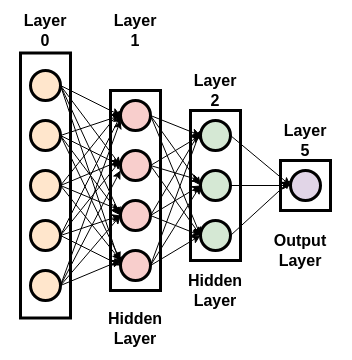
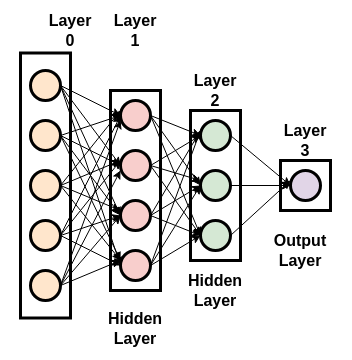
  <mxCell id="0" />
  <mxCell id="1" parent="0" />
  <mxCell id="2" value="" style="rounded=0;whiteSpace=wrap;html=1;strokeColor=#000000;strokeWidth=3;" parent="1" vertex="1"><mxGeometry x="280" y="160" width="50" height="50" as="geometry" /></mxCell>
  <mxCell id="3" value="" style="rounded=0;whiteSpace=wrap;html=1;strokeColor=#000000;strokeWidth=3;" parent="1" vertex="1"><mxGeometry x="190" y="110" width="50" height="150" as="geometry" /></mxCell>
  <mxCell id="4" value="" style="rounded=0;whiteSpace=wrap;html=1;strokeColor=#000000;strokeWidth=3;" parent="1" vertex="1"><mxGeometry x="110" y="90" width="50" height="200" as="geometry" /></mxCell>
  <mxCell id="5" value="" style="rounded=0;whiteSpace=wrap;html=1;strokeColor=#000000;strokeWidth=3;" parent="1" vertex="1"><mxGeometry x="20" y="52.5" width="50" height="265" as="geometry" /></mxCell>
  <mxCell id="6" style="edgeStyle=none;rounded=0;orthogonalLoop=1;jettySize=auto;html=1;exitX=1;exitY=0.5;exitDx=0;exitDy=0;entryX=0;entryY=0.5;entryDx=0;entryDy=0;" parent="1" source="10" target="34" edge="1"><mxGeometry relative="1" as="geometry" /></mxCell>
  <mxCell id="7" style="edgeStyle=none;rounded=0;orthogonalLoop=1;jettySize=auto;html=1;exitX=1;exitY=0.5;exitDx=0;exitDy=0;entryX=0;entryY=0.5;entryDx=0;entryDy=0;" parent="1" source="10" target="38" edge="1"><mxGeometry relative="1" as="geometry" /></mxCell>
  <mxCell id="8" style="edgeStyle=none;rounded=0;orthogonalLoop=1;jettySize=auto;html=1;exitX=1;exitY=0.5;exitDx=0;exitDy=0;entryX=0;entryY=0.5;entryDx=0;entryDy=0;" parent="1" source="10" target="42" edge="1"><mxGeometry relative="1" as="geometry" /></mxCell>
  <mxCell id="9" style="edgeStyle=none;rounded=0;orthogonalLoop=1;jettySize=auto;html=1;exitX=1;exitY=0.5;exitDx=0;exitDy=0;entryX=0;entryY=0.5;entryDx=0;entryDy=0;" parent="1" source="10" target="46" edge="1"><mxGeometry relative="1" as="geometry" /></mxCell>
  <mxCell id="10" value="" style="ellipse;whiteSpace=wrap;html=1;aspect=fixed;strokeWidth=3;fillColor=#ffe6cc;" parent="1" vertex="1"><mxGeometry x="30" y="70" width="30" height="30" as="geometry" /></mxCell>
  <mxCell id="11" style="edgeStyle=none;rounded=0;orthogonalLoop=1;jettySize=auto;html=1;exitX=1;exitY=0.5;exitDx=0;exitDy=0;" parent="1" source="15" edge="1"><mxGeometry relative="1" as="geometry"><mxPoint x="120" y="120" as="targetPoint" /></mxGeometry></mxCell>
  <mxCell id="12" style="edgeStyle=none;rounded=0;orthogonalLoop=1;jettySize=auto;html=1;exitX=1;exitY=0.5;exitDx=0;exitDy=0;" parent="1" source="15" edge="1"><mxGeometry relative="1" as="geometry"><mxPoint x="120" y="170" as="targetPoint" /></mxGeometry></mxCell>
  <mxCell id="13" style="edgeStyle=none;rounded=0;orthogonalLoop=1;jettySize=auto;html=1;exitX=1;exitY=0.5;exitDx=0;exitDy=0;entryX=0;entryY=0.5;entryDx=0;entryDy=0;" parent="1" source="15" target="42" edge="1"><mxGeometry relative="1" as="geometry" /></mxCell>
  <mxCell id="14" style="edgeStyle=none;rounded=0;orthogonalLoop=1;jettySize=auto;html=1;exitX=1;exitY=0.5;exitDx=0;exitDy=0;" parent="1" source="15" edge="1"><mxGeometry relative="1" as="geometry"><mxPoint x="120" y="260" as="targetPoint" /></mxGeometry></mxCell>
  <mxCell id="15" value="" style="ellipse;whiteSpace=wrap;html=1;aspect=fixed;strokeWidth=3;fillColor=#ffe6cc;" parent="1" vertex="1"><mxGeometry x="30" y="270" width="30" height="30" as="geometry" /></mxCell>
  <mxCell id="16" style="edgeStyle=none;rounded=0;orthogonalLoop=1;jettySize=auto;html=1;exitX=1;exitY=0.5;exitDx=0;exitDy=0;entryX=0;entryY=0.5;entryDx=0;entryDy=0;" parent="1" source="20" target="34" edge="1"><mxGeometry relative="1" as="geometry" /></mxCell>
  <mxCell id="17" style="edgeStyle=none;rounded=0;orthogonalLoop=1;jettySize=auto;html=1;exitX=1;exitY=0.5;exitDx=0;exitDy=0;" parent="1" source="20" edge="1"><mxGeometry relative="1" as="geometry"><mxPoint x="120" y="160" as="targetPoint" /></mxGeometry></mxCell>
  <mxCell id="18" style="edgeStyle=none;rounded=0;orthogonalLoop=1;jettySize=auto;html=1;exitX=1;exitY=0.5;exitDx=0;exitDy=0;entryX=0;entryY=0.5;entryDx=0;entryDy=0;" parent="1" source="20" target="42" edge="1"><mxGeometry relative="1" as="geometry" /></mxCell>
  <mxCell id="19" style="edgeStyle=none;rounded=0;orthogonalLoop=1;jettySize=auto;html=1;exitX=1;exitY=0.5;exitDx=0;exitDy=0;entryX=0;entryY=0.5;entryDx=0;entryDy=0;" parent="1" source="20" target="46" edge="1"><mxGeometry relative="1" as="geometry" /></mxCell>
  <mxCell id="20" value="" style="ellipse;whiteSpace=wrap;html=1;aspect=fixed;strokeWidth=3;fillColor=#ffe6cc;" parent="1" vertex="1"><mxGeometry x="30" y="220" width="30" height="30" as="geometry" /></mxCell>
  <mxCell id="21" style="edgeStyle=none;rounded=0;orthogonalLoop=1;jettySize=auto;html=1;exitX=1;exitY=0.5;exitDx=0;exitDy=0;" parent="1" source="25" edge="1"><mxGeometry relative="1" as="geometry"><mxPoint x="120" y="110" as="targetPoint" /></mxGeometry></mxCell>
  <mxCell id="22" style="edgeStyle=none;rounded=0;orthogonalLoop=1;jettySize=auto;html=1;exitX=1;exitY=0.5;exitDx=0;exitDy=0;" parent="1" source="25" edge="1"><mxGeometry relative="1" as="geometry"><mxPoint x="120" y="160" as="targetPoint" /></mxGeometry></mxCell>
  <mxCell id="23" style="edgeStyle=none;rounded=0;orthogonalLoop=1;jettySize=auto;html=1;exitX=1;exitY=0.5;exitDx=0;exitDy=0;" parent="1" source="25" edge="1"><mxGeometry relative="1" as="geometry"><mxPoint x="120" y="210" as="targetPoint" /></mxGeometry></mxCell>
  <mxCell id="24" style="edgeStyle=none;rounded=0;orthogonalLoop=1;jettySize=auto;html=1;exitX=1;exitY=0.5;exitDx=0;exitDy=0;" parent="1" source="25" edge="1"><mxGeometry relative="1" as="geometry"><mxPoint x="120" y="260" as="targetPoint" /></mxGeometry></mxCell>
  <mxCell id="25" value="" style="ellipse;whiteSpace=wrap;html=1;aspect=fixed;strokeWidth=3;fillColor=#ffe6cc;" parent="1" vertex="1"><mxGeometry x="30" y="170" width="30" height="30" as="geometry" /></mxCell>
  <mxCell id="26" style="edgeStyle=none;rounded=0;orthogonalLoop=1;jettySize=auto;html=1;exitX=1;exitY=0.5;exitDx=0;exitDy=0;entryX=0;entryY=0.5;entryDx=0;entryDy=0;" parent="1" source="30" target="34" edge="1"><mxGeometry relative="1" as="geometry" /></mxCell>
  <mxCell id="27" style="edgeStyle=none;rounded=0;orthogonalLoop=1;jettySize=auto;html=1;exitX=1;exitY=0.5;exitDx=0;exitDy=0;entryX=0;entryY=0.5;entryDx=0;entryDy=0;" parent="1" source="30" target="38" edge="1"><mxGeometry relative="1" as="geometry" /></mxCell>
  <mxCell id="28" style="edgeStyle=none;rounded=0;orthogonalLoop=1;jettySize=auto;html=1;exitX=1;exitY=0.5;exitDx=0;exitDy=0;entryX=0;entryY=0.5;entryDx=0;entryDy=0;" parent="1" source="30" target="42" edge="1"><mxGeometry relative="1" as="geometry" /></mxCell>
  <mxCell id="29" style="edgeStyle=none;rounded=0;orthogonalLoop=1;jettySize=auto;html=1;exitX=1;exitY=0.5;exitDx=0;exitDy=0;" parent="1" source="30" edge="1"><mxGeometry relative="1" as="geometry"><mxPoint x="120" y="260" as="targetPoint" /></mxGeometry></mxCell>
  <mxCell id="30" value="" style="ellipse;whiteSpace=wrap;html=1;aspect=fixed;strokeWidth=3;fillColor=#ffe6cc;" parent="1" vertex="1"><mxGeometry x="30" y="120" width="30" height="30" as="geometry" /></mxCell>
  <mxCell id="31" style="edgeStyle=none;rounded=0;orthogonalLoop=1;jettySize=auto;html=1;exitX=1;exitY=0.5;exitDx=0;exitDy=0;entryX=0;entryY=0.5;entryDx=0;entryDy=0;" parent="1" source="34" target="48" edge="1"><mxGeometry relative="1" as="geometry" /></mxCell>
  <mxCell id="32" style="edgeStyle=none;rounded=0;orthogonalLoop=1;jettySize=auto;html=1;exitX=1;exitY=0.5;exitDx=0;exitDy=0;entryX=0;entryY=0.5;entryDx=0;entryDy=0;" parent="1" source="34" target="50" edge="1"><mxGeometry relative="1" as="geometry" /></mxCell>
  <mxCell id="33" style="edgeStyle=none;rounded=0;orthogonalLoop=1;jettySize=auto;html=1;exitX=1;exitY=0.5;exitDx=0;exitDy=0;entryX=0;entryY=0.5;entryDx=0;entryDy=0;" parent="1" source="34" target="52" edge="1"><mxGeometry relative="1" as="geometry" /></mxCell>
  <mxCell id="34" value="" style="ellipse;whiteSpace=wrap;html=1;aspect=fixed;strokeWidth=3;fillColor=#f8cecc;" parent="1" vertex="1"><mxGeometry x="120" y="100" width="30" height="30" as="geometry" /></mxCell>
  <mxCell id="35" style="edgeStyle=none;rounded=0;orthogonalLoop=1;jettySize=auto;html=1;exitX=1;exitY=0.5;exitDx=0;exitDy=0;entryX=0;entryY=0.5;entryDx=0;entryDy=0;" parent="1" source="38" target="48" edge="1"><mxGeometry relative="1" as="geometry" /></mxCell>
  <mxCell id="36" style="edgeStyle=none;rounded=0;orthogonalLoop=1;jettySize=auto;html=1;exitX=1;exitY=0.5;exitDx=0;exitDy=0;" parent="1" source="38" edge="1"><mxGeometry relative="1" as="geometry"><mxPoint x="200" y="180" as="targetPoint" /></mxGeometry></mxCell>
  <mxCell id="37" style="edgeStyle=none;rounded=0;orthogonalLoop=1;jettySize=auto;html=1;exitX=1;exitY=0.5;exitDx=0;exitDy=0;entryX=0;entryY=0.5;entryDx=0;entryDy=0;" parent="1" source="38" target="52" edge="1"><mxGeometry relative="1" as="geometry" /></mxCell>
  <mxCell id="38" value="" style="ellipse;whiteSpace=wrap;html=1;aspect=fixed;strokeWidth=3;fillColor=#f8cecc;" parent="1" vertex="1"><mxGeometry x="120" y="150" width="30" height="30" as="geometry" /></mxCell>
  <mxCell id="39" style="edgeStyle=none;rounded=0;orthogonalLoop=1;jettySize=auto;html=1;exitX=1;exitY=0.5;exitDx=0;exitDy=0;" parent="1" source="42" edge="1"><mxGeometry relative="1" as="geometry"><mxPoint x="200" y="130" as="targetPoint" /></mxGeometry></mxCell>
  <mxCell id="40" style="edgeStyle=none;rounded=0;orthogonalLoop=1;jettySize=auto;html=1;exitX=1;exitY=0.5;exitDx=0;exitDy=0;entryX=0;entryY=0.5;entryDx=0;entryDy=0;" parent="1" source="42" target="50" edge="1"><mxGeometry relative="1" as="geometry" /></mxCell>
  <mxCell id="41" style="edgeStyle=none;rounded=0;orthogonalLoop=1;jettySize=auto;html=1;exitX=1;exitY=0.5;exitDx=0;exitDy=0;entryX=0;entryY=0.5;entryDx=0;entryDy=0;" parent="1" source="42" target="52" edge="1"><mxGeometry relative="1" as="geometry" /></mxCell>
  <mxCell id="42" value="" style="ellipse;whiteSpace=wrap;html=1;aspect=fixed;strokeWidth=3;fillColor=#f8cecc;" parent="1" vertex="1"><mxGeometry x="120" y="200" width="30" height="30" as="geometry" /></mxCell>
  <mxCell id="43" style="edgeStyle=none;rounded=0;orthogonalLoop=1;jettySize=auto;html=1;exitX=1;exitY=0.5;exitDx=0;exitDy=0;" parent="1" source="46" edge="1"><mxGeometry relative="1" as="geometry"><mxPoint x="200" y="130" as="targetPoint" /></mxGeometry></mxCell>
  <mxCell id="44" style="edgeStyle=none;rounded=0;orthogonalLoop=1;jettySize=auto;html=1;exitX=1;exitY=0.5;exitDx=0;exitDy=0;entryX=0;entryY=0.5;entryDx=0;entryDy=0;" parent="1" source="46" target="50" edge="1"><mxGeometry relative="1" as="geometry" /></mxCell>
  <mxCell id="45" style="edgeStyle=none;rounded=0;orthogonalLoop=1;jettySize=auto;html=1;exitX=1;exitY=0.5;exitDx=0;exitDy=0;entryX=0;entryY=0.5;entryDx=0;entryDy=0;" parent="1" source="46" target="52" edge="1"><mxGeometry relative="1" as="geometry" /></mxCell>
  <mxCell id="46" value="" style="ellipse;whiteSpace=wrap;html=1;aspect=fixed;strokeWidth=3;fillColor=#f8cecc;" parent="1" vertex="1"><mxGeometry x="120" y="250" width="30" height="30" as="geometry" /></mxCell>
  <mxCell id="47" style="edgeStyle=none;rounded=0;orthogonalLoop=1;jettySize=auto;html=1;exitX=1;exitY=0.5;exitDx=0;exitDy=0;entryX=0;entryY=0.5;entryDx=0;entryDy=0;" parent="1" source="48" target="53" edge="1"><mxGeometry relative="1" as="geometry" /></mxCell>
  <mxCell id="48" value="" style="ellipse;whiteSpace=wrap;html=1;aspect=fixed;strokeWidth=3;fillColor=#d5e8d4;" parent="1" vertex="1"><mxGeometry x="200" y="120" width="30" height="30" as="geometry" /></mxCell>
  <mxCell id="49" style="edgeStyle=none;rounded=0;orthogonalLoop=1;jettySize=auto;html=1;exitX=1;exitY=0.5;exitDx=0;exitDy=0;entryX=0;entryY=0.5;entryDx=0;entryDy=0;" parent="1" source="50" target="53" edge="1"><mxGeometry relative="1" as="geometry" /></mxCell>
  <mxCell id="50" value="" style="ellipse;whiteSpace=wrap;html=1;aspect=fixed;strokeWidth=3;fillColor=#d5e8d4;" parent="1" vertex="1"><mxGeometry x="200" y="170" width="30" height="30" as="geometry" /></mxCell>
  <mxCell id="51" style="edgeStyle=none;rounded=0;orthogonalLoop=1;jettySize=auto;html=1;exitX=1;exitY=0.5;exitDx=0;exitDy=0;" parent="1" source="52" edge="1"><mxGeometry relative="1" as="geometry"><mxPoint x="290" y="180" as="targetPoint" /></mxGeometry></mxCell>
  <mxCell id="52" value="" style="ellipse;whiteSpace=wrap;html=1;aspect=fixed;strokeWidth=3;fillColor=#d5e8d4;" parent="1" vertex="1"><mxGeometry x="200" y="220" width="30" height="30" as="geometry" /></mxCell>
  <mxCell id="53" value="" style="ellipse;whiteSpace=wrap;html=1;aspect=fixed;strokeWidth=3;fillColor=#e1d5e7;" parent="1" vertex="1"><mxGeometry x="290" y="170" width="30" height="30" as="geometry" /></mxCell>
- <mxCell id="54" value="Layer 0" style="text;html=1;strokeColor=none;fillColor=none;align=center;verticalAlign=middle;whiteSpace=wrap;rounded=0;fontSize=16;fontStyle=1" parent="1" vertex="1"><mxGeometry x="25" y="20" width="40" height="20" as="geometry" /></mxCell>
+ <mxCell id="54" value="Layer 0" style="text;html=1;strokeColor=none;fillColor=none;align=center;verticalAlign=middle;whiteSpace=wrap;rounded=0;fontSize=16;fontStyle=1" parent="1" vertex="1"><mxGeometry x="50" y="20" width="40" height="20" as="geometry" /></mxCell>
  <mxCell id="55" value="Layer 1" style="text;html=1;strokeColor=none;fillColor=none;align=center;verticalAlign=middle;whiteSpace=wrap;rounded=0;fontSize=16;fontStyle=1" parent="1" vertex="1"><mxGeometry x="115" y="20" width="40" height="20" as="geometry" /></mxCell>
  <mxCell id="56" value="Layer 2" style="text;html=1;strokeColor=none;fillColor=none;align=center;verticalAlign=middle;whiteSpace=wrap;rounded=0;fontSize=16;fontStyle=1" parent="1" vertex="1"><mxGeometry x="195" y="80" width="40" height="20" as="geometry" /></mxCell>
- <mxCell id="57" value="Layer 5" style="text;html=1;strokeColor=none;fillColor=none;align=center;verticalAlign=middle;whiteSpace=wrap;rounded=0;fontSize=16;fontStyle=1" parent="1" vertex="1"><mxGeometry x="285" y="130" width="40" height="20" as="geometry" /></mxCell>
+ <mxCell id="57" value="Layer 3" style="text;html=1;strokeColor=none;fillColor=none;align=center;verticalAlign=middle;whiteSpace=wrap;rounded=0;fontSize=16;fontStyle=1" parent="1" vertex="1"><mxGeometry x="285" y="130" width="40" height="20" as="geometry" /></mxCell>
  <mxCell id="58" value="Hidden&lt;br&gt;Layer" style="text;html=1;strokeColor=none;fillColor=none;align=center;verticalAlign=middle;whiteSpace=wrap;rounded=0;fontSize=16;fontStyle=1" parent="1" vertex="1"><mxGeometry x="115" y="317.5" width="40" height="20" as="geometry" /></mxCell>
  <mxCell id="59" value="Hidden&lt;br&gt;Layer" style="text;html=1;strokeColor=none;fillColor=none;align=center;verticalAlign=middle;whiteSpace=wrap;rounded=0;fontSize=16;fontStyle=1" parent="1" vertex="1"><mxGeometry x="195" y="280" width="40" height="20" as="geometry" /></mxCell>
  <mxCell id="60" value="Output&lt;br&gt;Layer" style="text;html=1;strokeColor=none;fillColor=none;align=center;verticalAlign=middle;whiteSpace=wrap;rounded=0;fontSize=16;fontStyle=1" parent="1" vertex="1"><mxGeometry x="280" y="240" width="40" height="20" as="geometry" /></mxCell>
